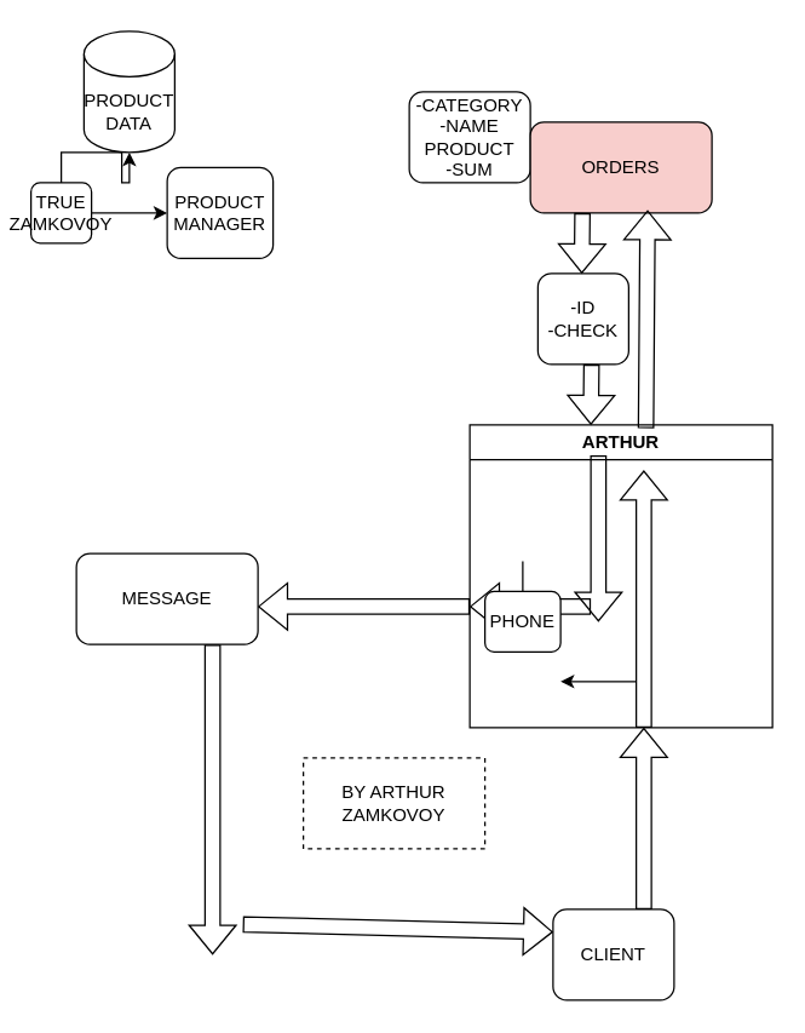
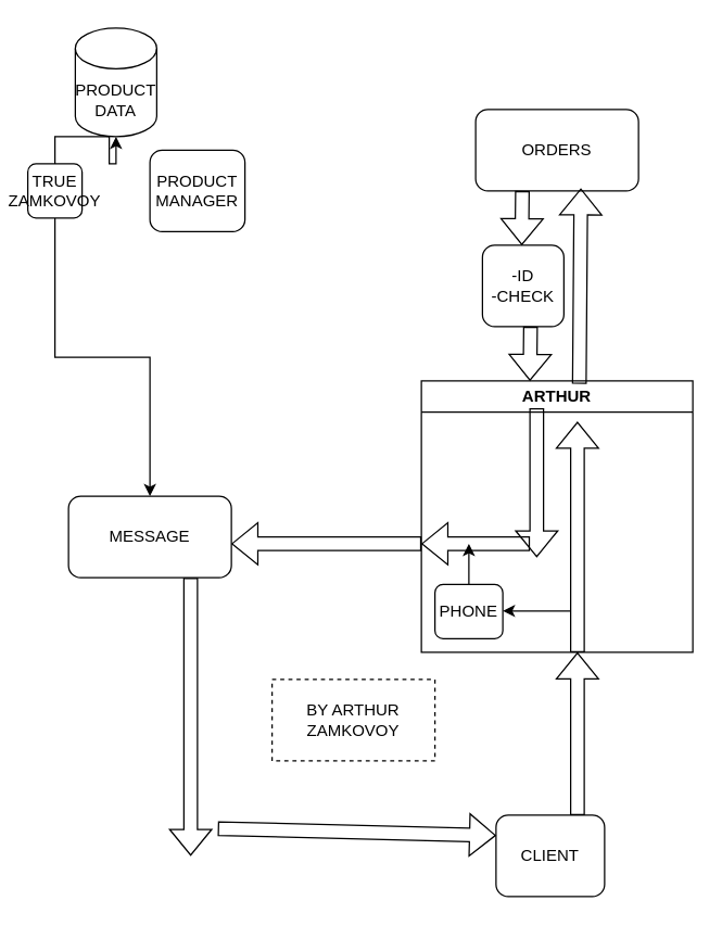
  <mxCell id="0" />
  <mxCell id="1" parent="0" />
  <mxCell id="2" value="PRODUCT&lt;div&gt;DATA&lt;/div&gt;" style="shape=cylinder3;whiteSpace=wrap;html=1;boundedLbl=1;backgroundOutline=1;size=15;" vertex="1" parent="1"><mxGeometry x="55" y="20" width="60" height="80" as="geometry" /></mxCell>
  <mxCell id="3" value="PRODUCT MANAGER" style="rounded=1;whiteSpace=wrap;html=1;" vertex="1" parent="1"><mxGeometry y="110" width="70" height="60" as="geometry" x="110" /></mxCell>
  <mxCell id="4" value="CLIENT" style="rounded=1;whiteSpace=wrap;html=1;" vertex="1" parent="1"><mxGeometry x="365" y="600" width="80" height="60" as="geometry" /></mxCell>
- <mxCell id="5" style="edgeStyle=orthogonalEdgeStyle;rounded=0;orthogonalLoop=1;jettySize=auto;html=1;" edge="1" parent="1" source="7" target="3"><mxGeometry relative="1" as="geometry" /></mxCell>
+ <mxCell id="5" style="edgeStyle=orthogonalEdgeStyle;rounded=0;orthogonalLoop=1;jettySize=auto;html=1;" edge="1" parent="1" source="7" target="22"><mxGeometry relative="1" as="geometry" /></mxCell>
  <mxCell id="6" style="edgeStyle=orthogonalEdgeStyle;rounded=0;orthogonalLoop=1;jettySize=auto;html=1;exitX=0.5;exitY=0;exitDx=0;exitDy=0;" edge="1" parent="1" source="7" target="2"><mxGeometry relative="1" as="geometry" /></mxCell>
  <mxCell id="7" value="TRUE&lt;div&gt;ZAMKOVOY&lt;/div&gt;" style="rounded=1;whiteSpace=wrap;html=1;" vertex="1" parent="1"><mxGeometry x="20" y="120" width="40" height="40" as="geometry" /></mxCell>
  <mxCell id="8" value="ARTHUR" style="swimlane;whiteSpace=wrap;html=1;" vertex="1" parent="1"><mxGeometry x="310" y="280" width="200" height="200" as="geometry" /></mxCell>
  <mxCell id="9" value="" style="shape=flexArrow;endArrow=classic;html=1;rounded=0;" edge="1" parent="8"><mxGeometry width="50" height="50" relative="1" as="geometry"><mxPoint x="115" y="200" as="sourcePoint" /><mxPoint x="115" y="30" as="targetPoint" /></mxGeometry></mxCell>
  <mxCell id="10" value="" style="shape=flexArrow;endArrow=classic;html=1;rounded=0;" edge="1" parent="8"><mxGeometry width="50" height="50" relative="1" as="geometry"><mxPoint x="85" y="20" as="sourcePoint" /><mxPoint x="85" y="130" as="targetPoint" /></mxGeometry></mxCell>
  <mxCell id="11" value="" style="shape=flexArrow;endArrow=classic;html=1;rounded=0;" edge="1" parent="8"><mxGeometry width="50" height="50" relative="1" as="geometry"><mxPoint x="80" y="120" as="sourcePoint" /><mxPoint y="120" as="targetPoint" /></mxGeometry></mxCell>
  <mxCell id="12" style="edgeStyle=orthogonalEdgeStyle;rounded=0;orthogonalLoop=1;jettySize=auto;html=1;" edge="1" parent="8" source="13"><mxGeometry relative="1" as="geometry"><mxPoint x="35.0" y="120.0" as="targetPoint" /></mxGeometry></mxCell>
- <mxCell id="13" value="PHONE" style="rounded=1;whiteSpace=wrap;html=1;" vertex="1" parent="8"><mxGeometry x="10" y="110" width="50" height="40" as="geometry" /></mxCell>
+ <mxCell id="13" value="PHONE" style="rounded=1;whiteSpace=wrap;html=1;" vertex="1" parent="8"><mxGeometry x="10" y="150" width="50" height="40" as="geometry" /></mxCell>
  <mxCell id="14" value="" style="endArrow=classic;html=1;rounded=0;" edge="1" parent="8"><mxGeometry width="50" height="50" relative="1" as="geometry"><mxPoint x="110" y="169.58" as="sourcePoint" /><mxPoint x="60" y="169.58" as="targetPoint" /></mxGeometry></mxCell>
  <mxCell id="15" value="" style="shape=flexArrow;endArrow=classic;html=1;rounded=0;" edge="1" parent="1"><mxGeometry width="50" height="50" relative="1" as="geometry"><mxPoint x="425" y="600" as="sourcePoint" /><mxPoint x="425" y="480" as="targetPoint" /></mxGeometry></mxCell>
- <mxCell id="16" value="-CATEGORY&lt;div&gt;-NAME PRODUCT&lt;/div&gt;&lt;div&gt;-SUM&lt;/div&gt;" style="rounded=1;whiteSpace=wrap;html=1;" vertex="1" parent="1"><mxGeometry x="270" y="60" width="80" height="60" as="geometry" /></mxCell>
- <mxCell id="17" value="ORDERS" style="rounded=1;whiteSpace=wrap;html=1;fillColor=#f8cecc;" vertex="1" parent="1"><mxGeometry x="350" y="80" width="120" height="60" as="geometry" /></mxCell>
+ <mxCell id="17" value="ORDERS" style="rounded=1;whiteSpace=wrap;html=1;" vertex="1" parent="1"><mxGeometry x="350" y="80" width="120" height="60" as="geometry" /></mxCell>
  <mxCell id="18" value="" style="shape=flexArrow;endArrow=classic;html=1;rounded=0;exitX=0.582;exitY=0.011;exitDx=0;exitDy=0;exitPerimeter=0;entryX=0.646;entryY=0.969;entryDx=0;entryDy=0;entryPerimeter=0;" edge="1" parent="1" source="8" target="17"><mxGeometry width="50" height="50" relative="1" as="geometry"><mxPoint x="429.41" y="270" as="sourcePoint" /><mxPoint x="429.41" y="210" as="targetPoint" /></mxGeometry></mxCell>
  <mxCell id="19" value="-ID&lt;div&gt;-CHECK&lt;/div&gt;" style="rounded=1;whiteSpace=wrap;html=1;" vertex="1" parent="1"><mxGeometry x="355" y="180" width="60" height="60" as="geometry" /></mxCell>
  <mxCell id="20" value="" style="shape=flexArrow;endArrow=classic;html=1;rounded=0;" edge="1" parent="1"><mxGeometry width="50" height="50" relative="1" as="geometry"><mxPoint x="384.41" y="140" as="sourcePoint" /><mxPoint x="384" y="180" as="targetPoint" /></mxGeometry></mxCell>
  <mxCell id="21" value="" style="shape=flexArrow;endArrow=classic;html=1;rounded=0;" edge="1" parent="1"><mxGeometry width="50" height="50" relative="1" as="geometry"><mxPoint x="390.41" y="240" as="sourcePoint" /><mxPoint x="390" y="280" as="targetPoint" /></mxGeometry></mxCell>
  <mxCell id="22" value="MESSAGE" style="rounded=1;whiteSpace=wrap;html=1;" vertex="1" parent="1"><mxGeometry x="50" y="365" width="120" height="60" as="geometry" /></mxCell>
  <mxCell id="23" value="" style="shape=flexArrow;endArrow=classic;html=1;rounded=0;" edge="1" parent="1"><mxGeometry width="50" height="50" relative="1" as="geometry"><mxPoint x="310" y="400" as="sourcePoint" /><mxPoint x="170" y="400" as="targetPoint" /></mxGeometry></mxCell>
  <mxCell id="24" value="" style="shape=flexArrow;endArrow=classic;html=1;rounded=0;exitX=0.75;exitY=1;exitDx=0;exitDy=0;" edge="1" parent="1" source="22"><mxGeometry width="50" height="50" relative="1" as="geometry"><mxPoint x="90" y="600" as="sourcePoint" /><mxPoint x="140" y="630" as="targetPoint" /></mxGeometry></mxCell>
  <mxCell id="25" value="" style="shape=flexArrow;endArrow=classic;html=1;rounded=0;entryX=0;entryY=0.25;entryDx=0;entryDy=0;" edge="1" parent="1" target="4"><mxGeometry width="50" height="50" relative="1" as="geometry"><mxPoint x="160" y="610" as="sourcePoint" /><mxPoint x="260" y="610" as="targetPoint" /></mxGeometry></mxCell>
  <mxCell id="26" value="BY ARTHUR ZAMKOVOY" style="rounded=0;whiteSpace=wrap;html=1;dashed=1;" vertex="1" parent="1"><mxGeometry x="200" y="500" width="120" height="60" as="geometry" /></mxCell>
